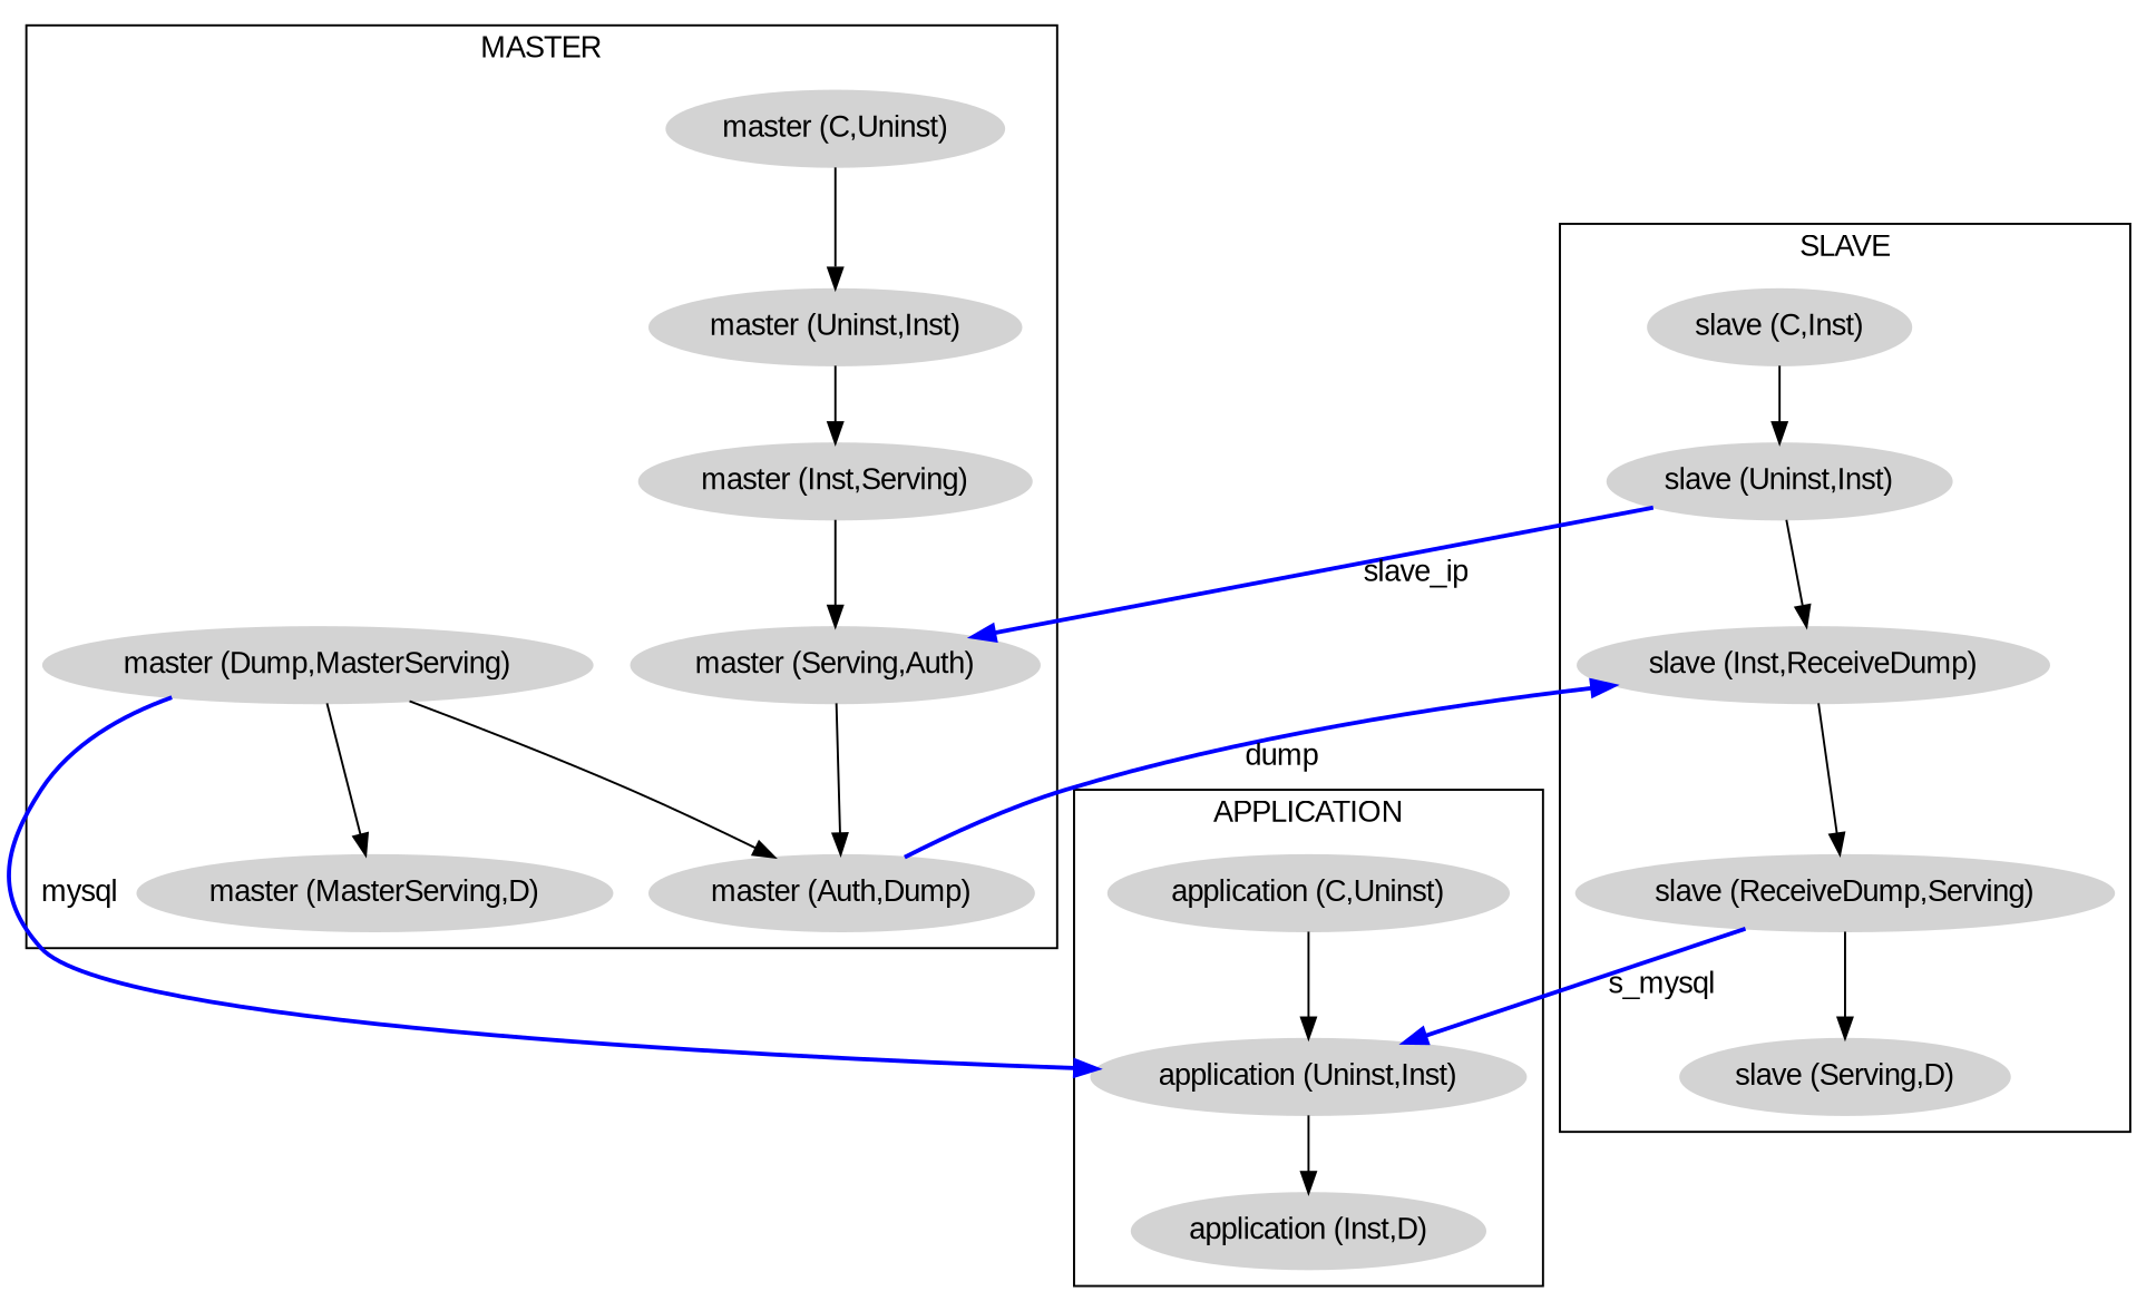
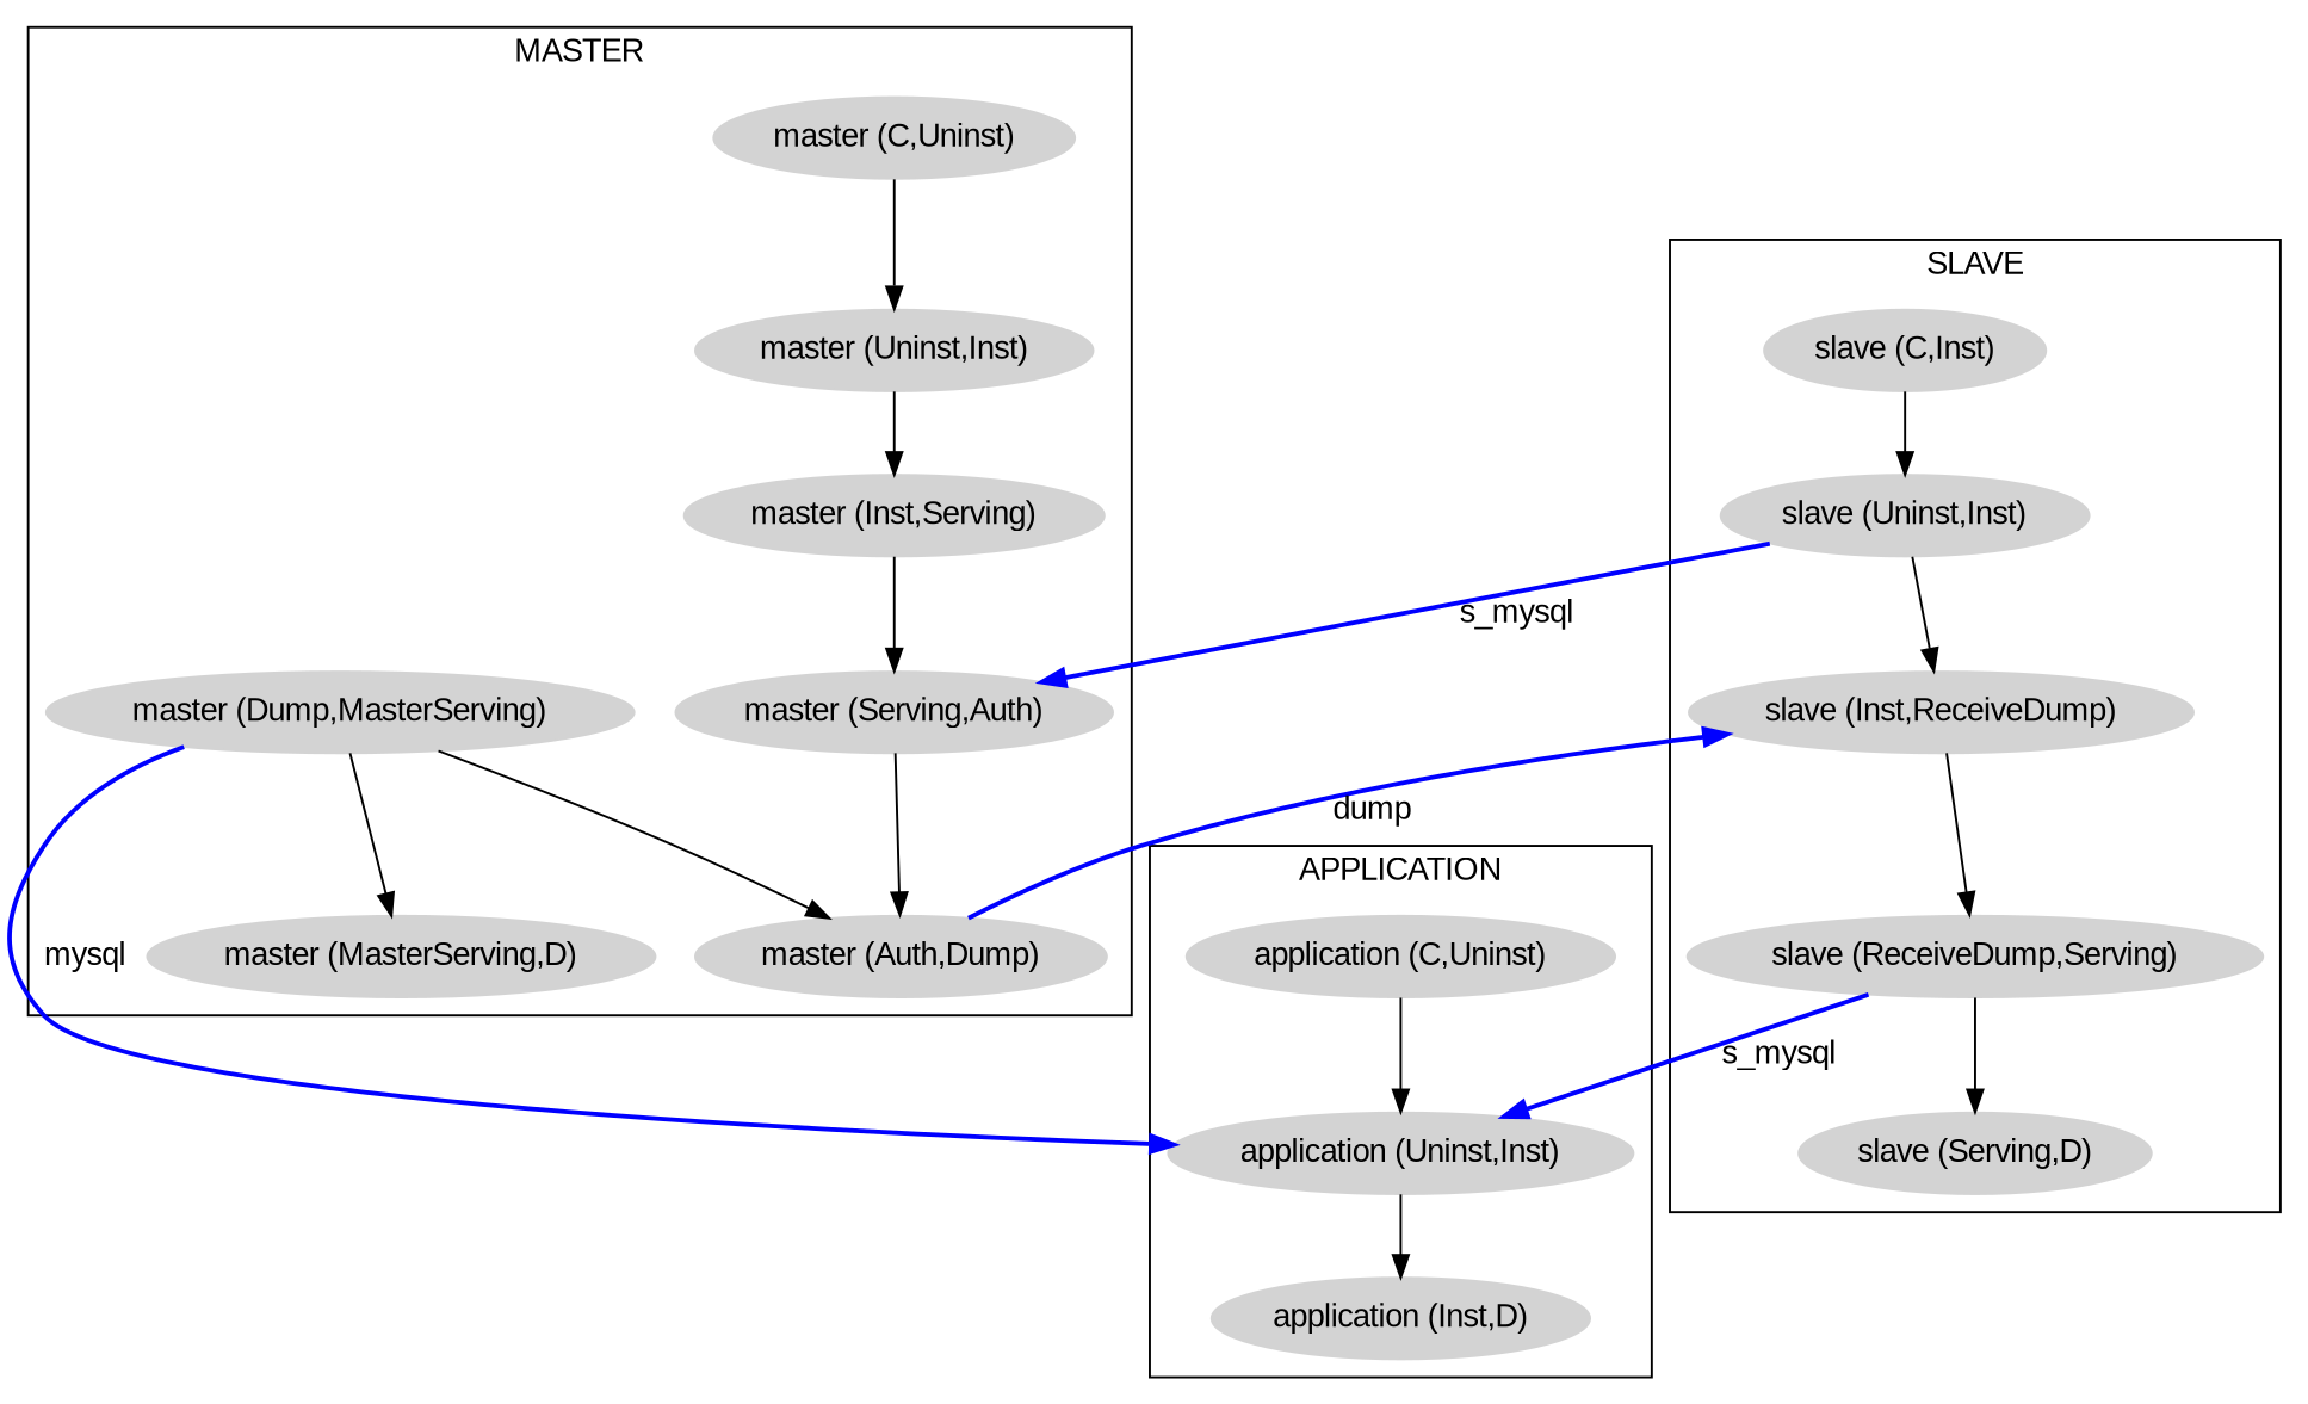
  digraph {
    fontname="Liberation Sans"
    node [color=lightgrey fontname="Liberation Sans" style=filled]
    edge [fontname="Liberation Sans"]
    "application (C,Uninst)"
    "application (Uninst,Inst)"
    "application (Inst,D)"
    n4 [label="slave (C,Inst)"]
    "slave (Uninst,Inst)"
    "slave (Inst,ReceiveDump)"
    "slave (ReceiveDump,Serving)"
    "slave (Serving,D)"
    "master (C,Uninst)"
    "master (Uninst,Inst)"
    "master (Inst,Serving)"
    "master (Serving,Auth)"
    "master (Auth,Dump)"
    "master (Dump,MasterServing)"
    "master (MasterServing,D)"
    subgraph cluster_1 {
      label=APPLICATION
      "application (C,Uninst)"
      "application (Uninst,Inst)"
      "application (Inst,D)"
    }
    subgraph cluster_2 {
      label=SLAVE
      n4
      "slave (Uninst,Inst)"
      "slave (Inst,ReceiveDump)"
      "slave (ReceiveDump,Serving)"
      "slave (Serving,D)"
    }
    subgraph cluster_3 {
      label=MASTER
      "master (C,Uninst)"
      "master (Uninst,Inst)"
      "master (Inst,Serving)"
      "master (Serving,Auth)"
      "master (Auth,Dump)"
      "master (Dump,MasterServing)"
      "master (MasterServing,D)"
    }
    "application (C,Uninst)" -> "application (Uninst,Inst)"
    "application (Uninst,Inst)" -> "application (Inst,D)"
    n4 -> "slave (Uninst,Inst)"
    "slave (Uninst,Inst)" -> "slave (Inst,ReceiveDump)"
-   "slave (Uninst,Inst)" -> "master (Serving,Auth)" [color=blue label=slave_ip style=bold]
+   "slave (Uninst,Inst)" -> "master (Serving,Auth)" [color=blue label=s_mysql style=bold]
    "slave (Inst,ReceiveDump)" -> "slave (ReceiveDump,Serving)"
    "slave (ReceiveDump,Serving)" -> "application (Uninst,Inst)" [color=blue label=s_mysql style=bold]
    "slave (ReceiveDump,Serving)" -> "slave (Serving,D)"
    "master (C,Uninst)" -> "master (Uninst,Inst)"
    "master (Uninst,Inst)" -> "master (Inst,Serving)"
    "master (Inst,Serving)" -> "master (Serving,Auth)"
    "master (Serving,Auth)" -> "master (Auth,Dump)"
    "master (Auth,Dump)" -> "slave (Inst,ReceiveDump)" [color=blue label=dump style=bold]
    "master (Dump,MasterServing)" -> "application (Uninst,Inst)" [color=blue label=mysql style=bold]
    "master (Dump,MasterServing)" -> "master (Auth,Dump)"
    "master (Dump,MasterServing)" -> "master (MasterServing,D)"
  }
